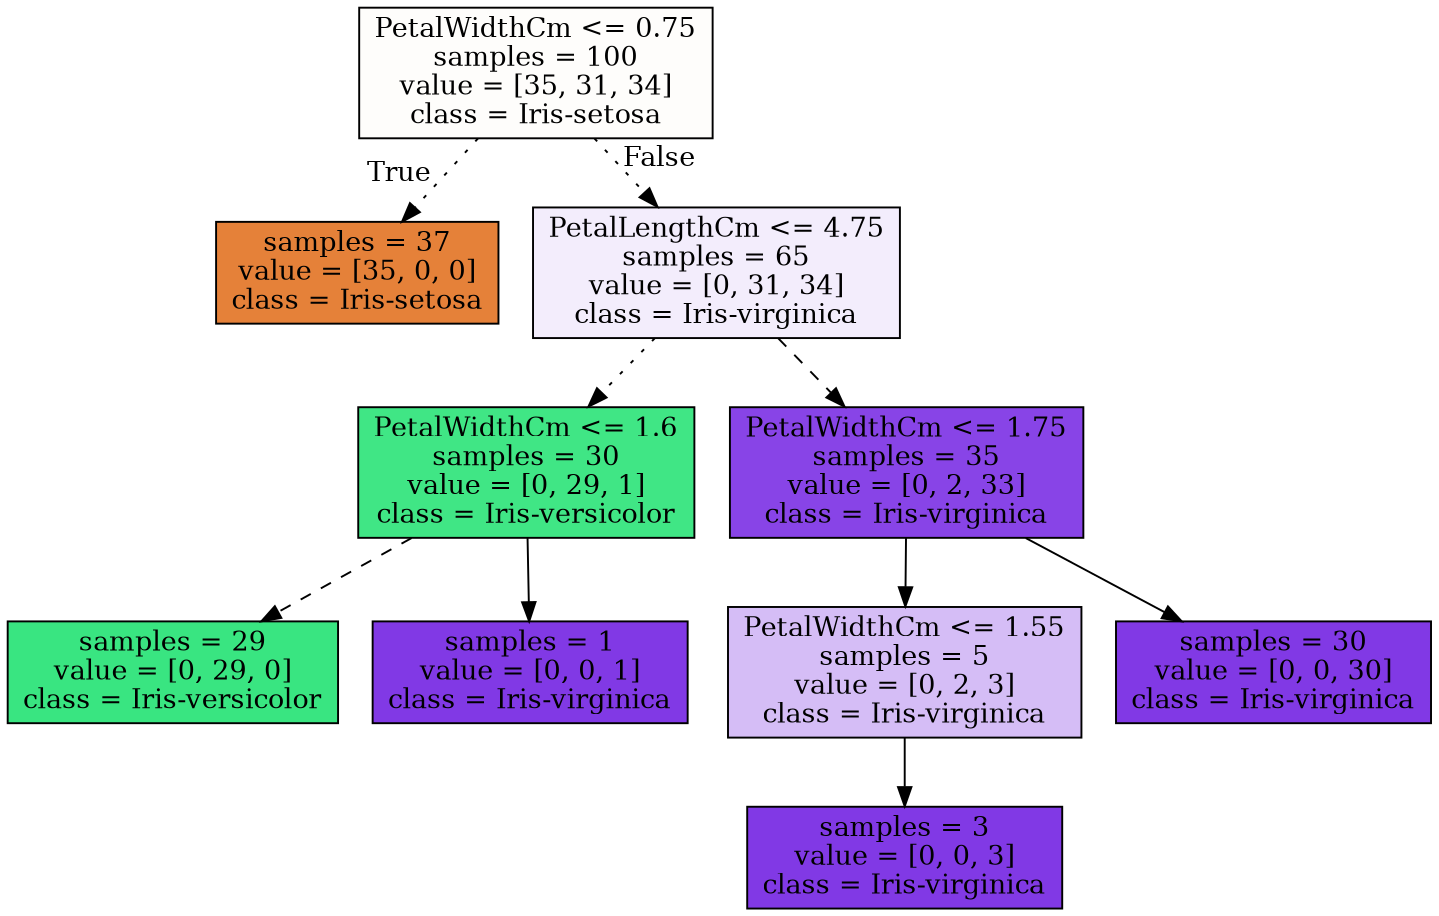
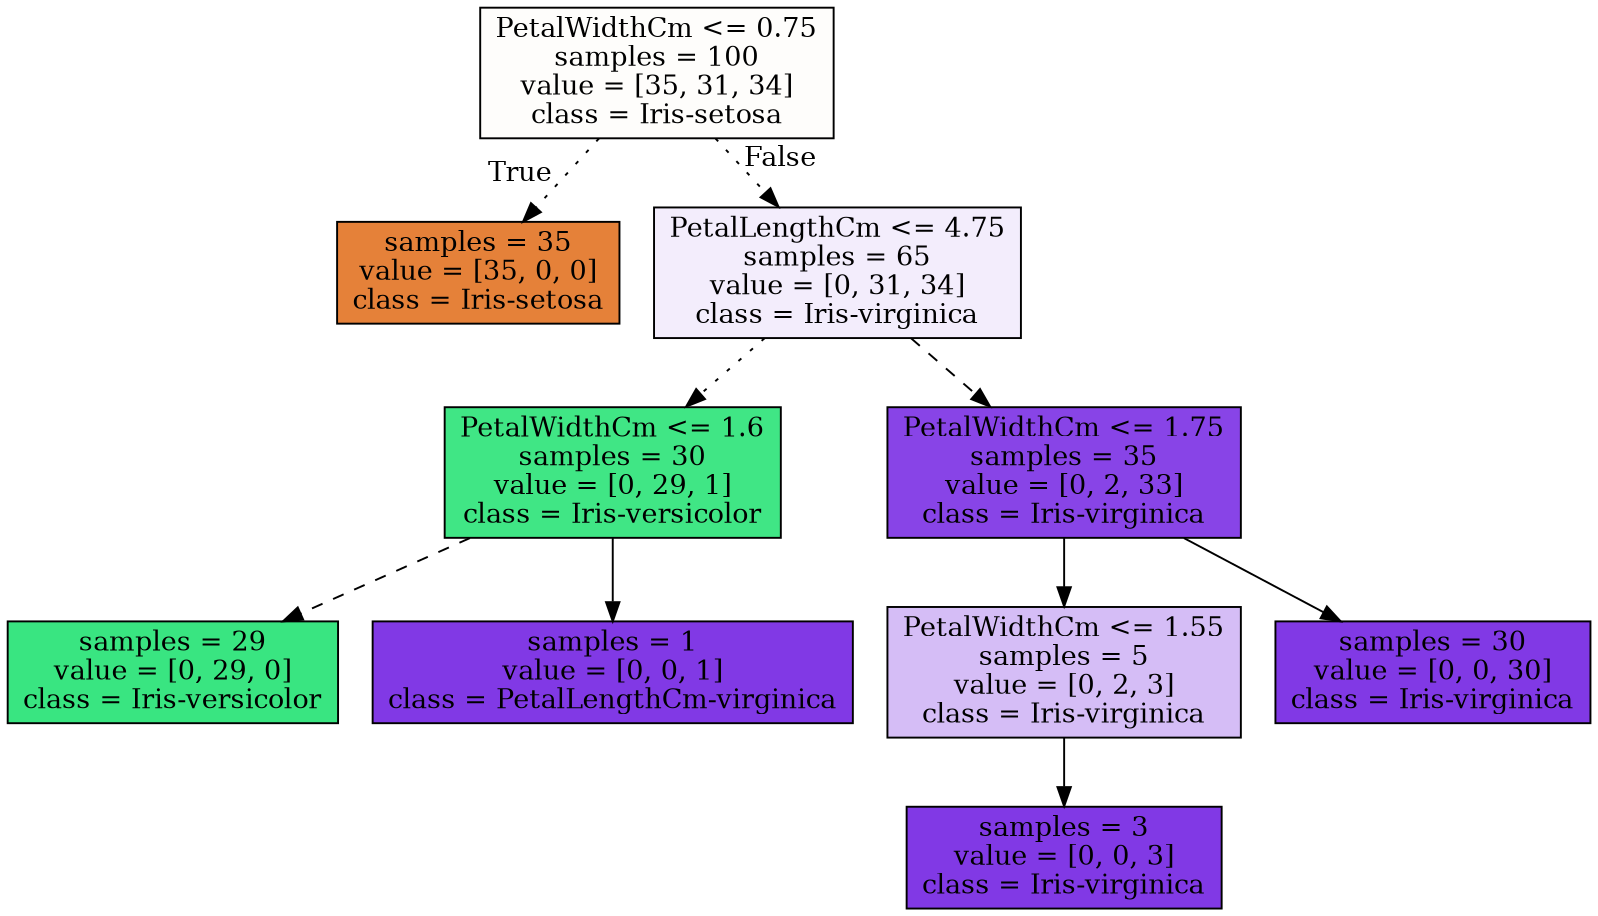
  digraph {
    node [color=black fillcolor="#8139e5ff" shape=box style=filled]
    edge [style=solid]
    n1 [fillcolor="#e5813904" label="PetalWidthCm <= 0.75\nsamples = 100\nvalue = [35, 31, 34]\nclass = Iris-setosa"]
-   n2 [fillcolor="#e58139ff" label="samples = 37\nvalue = [35, 0, 0]\nclass = Iris-setosa"]
+   n2 [fillcolor="#e58139ff" label="samples = 35\nvalue = [35, 0, 0]\nclass = Iris-setosa"]
    n3 [fillcolor="#8139e517" label="PetalLengthCm <= 4.75\nsamples = 65\nvalue = [0, 31, 34]\nclass = Iris-virginica"]
    n4 [fillcolor="#39e581f6" label="PetalWidthCm <= 1.6\nsamples = 30\nvalue = [0, 29, 1]\nclass = Iris-versicolor"]
    n5 [fillcolor="#8139e5f0" label="PetalWidthCm <= 1.75\nsamples = 35\nvalue = [0, 2, 33]\nclass = Iris-virginica"]
    n6 [fillcolor="#39e581ff" label="samples = 29\nvalue = [0, 29, 0]\nclass = Iris-versicolor"]
-   n7 [label="samples = 1\nvalue = [0, 0, 1]\nclass = Iris-virginica"]
+   n7 [label="samples = 1\nvalue = [0, 0, 1]\nclass = PetalLengthCm-virginica"]
    n8 [fillcolor="#8139e555" label="PetalWidthCm <= 1.55\nsamples = 5\nvalue = [0, 2, 3]\nclass = Iris-virginica"]
    n9 [label="samples = 30\nvalue = [0, 0, 30]\nclass = Iris-virginica"]
    n10 [label="samples = 3\nvalue = [0, 0, 3]\nclass = Iris-virginica"]
    n1 -> n2 [headlabel=True labelangle=45 labeldistance=2.5 style=dotted]
    n1 -> n3 [headlabel=False labelangle=-45 labeldistance=2.5 style=dotted]
    n3 -> n4 [style=dotted]
    n3 -> n5 [style=dashed]
    n4 -> n6 [style=dashed]
    n4 -> n7
    n5 -> n8
    n5 -> n9
    n8 -> n10
  }
